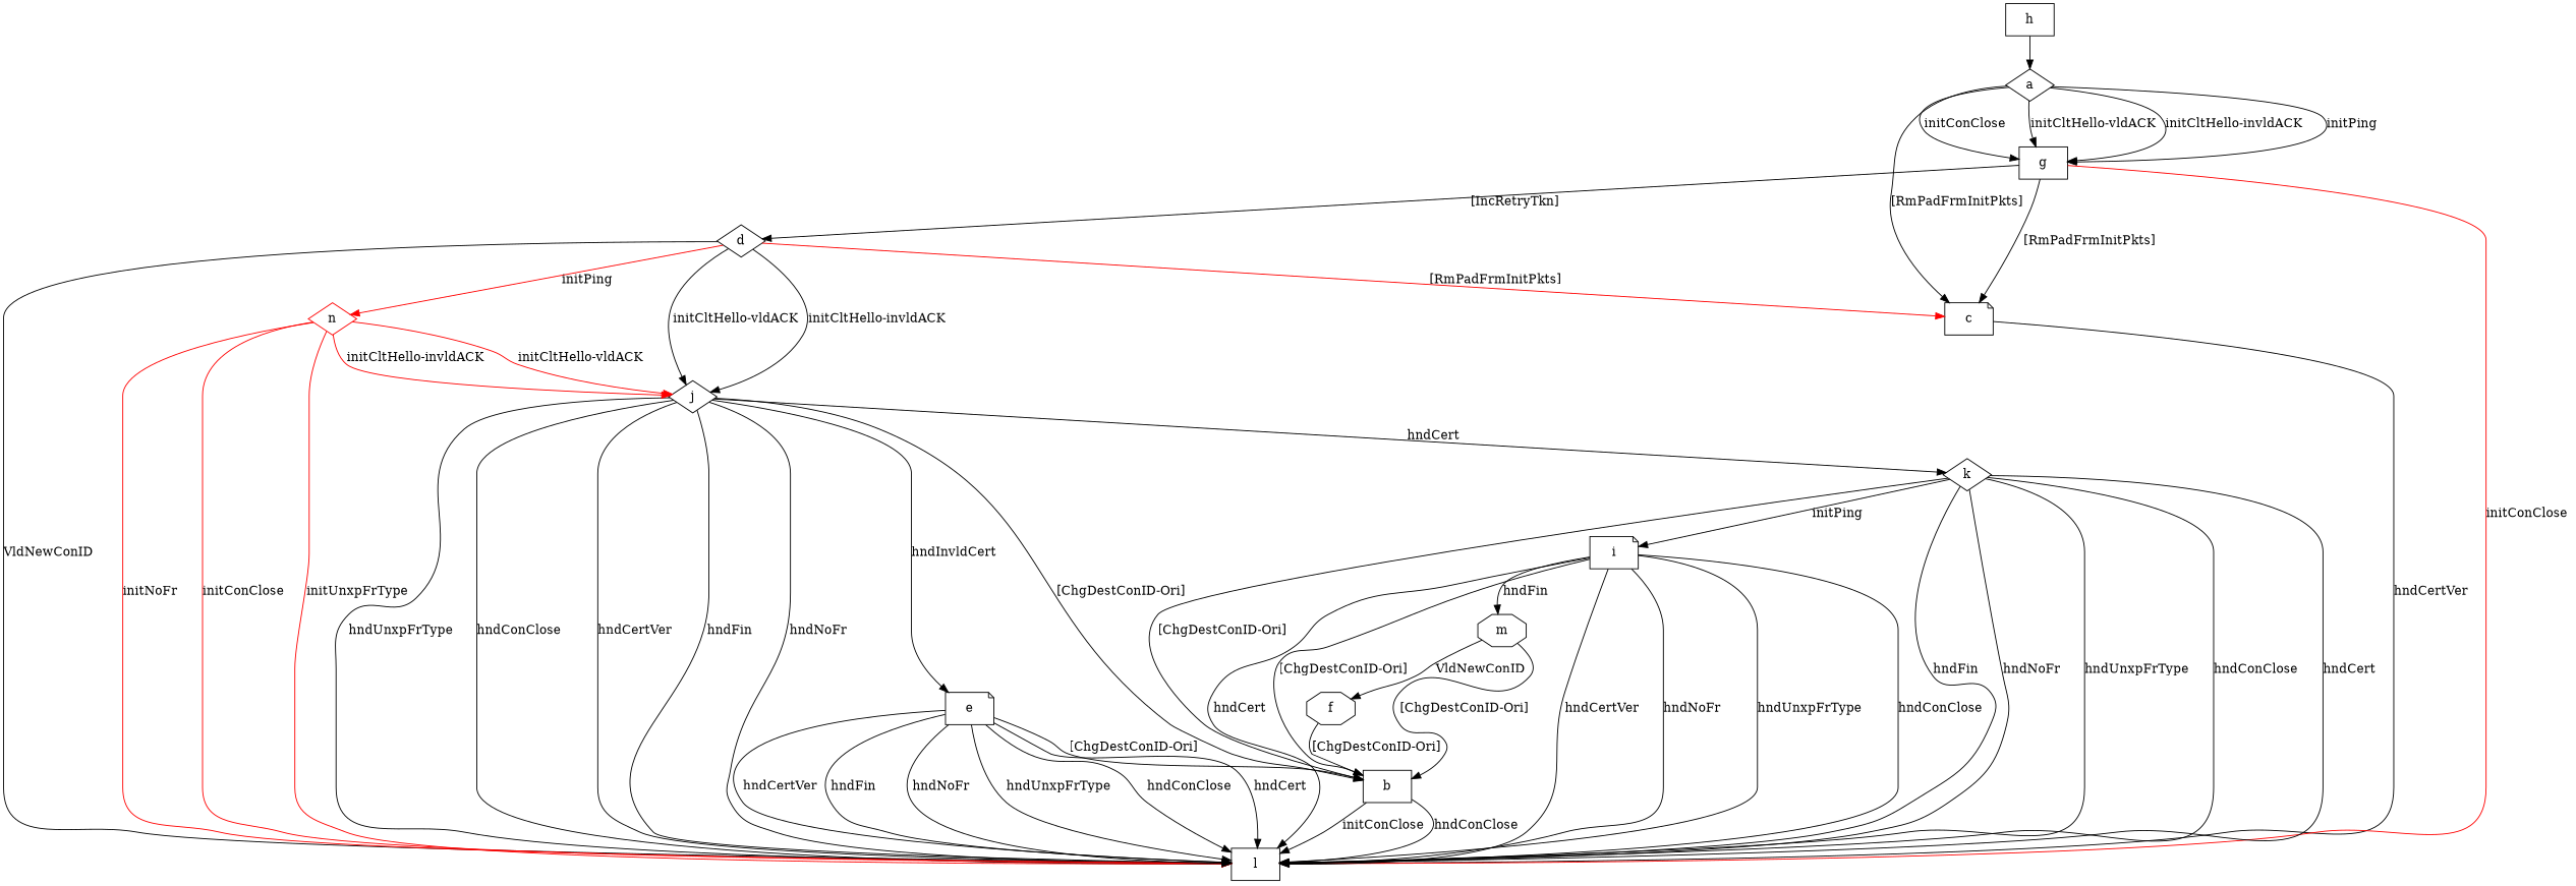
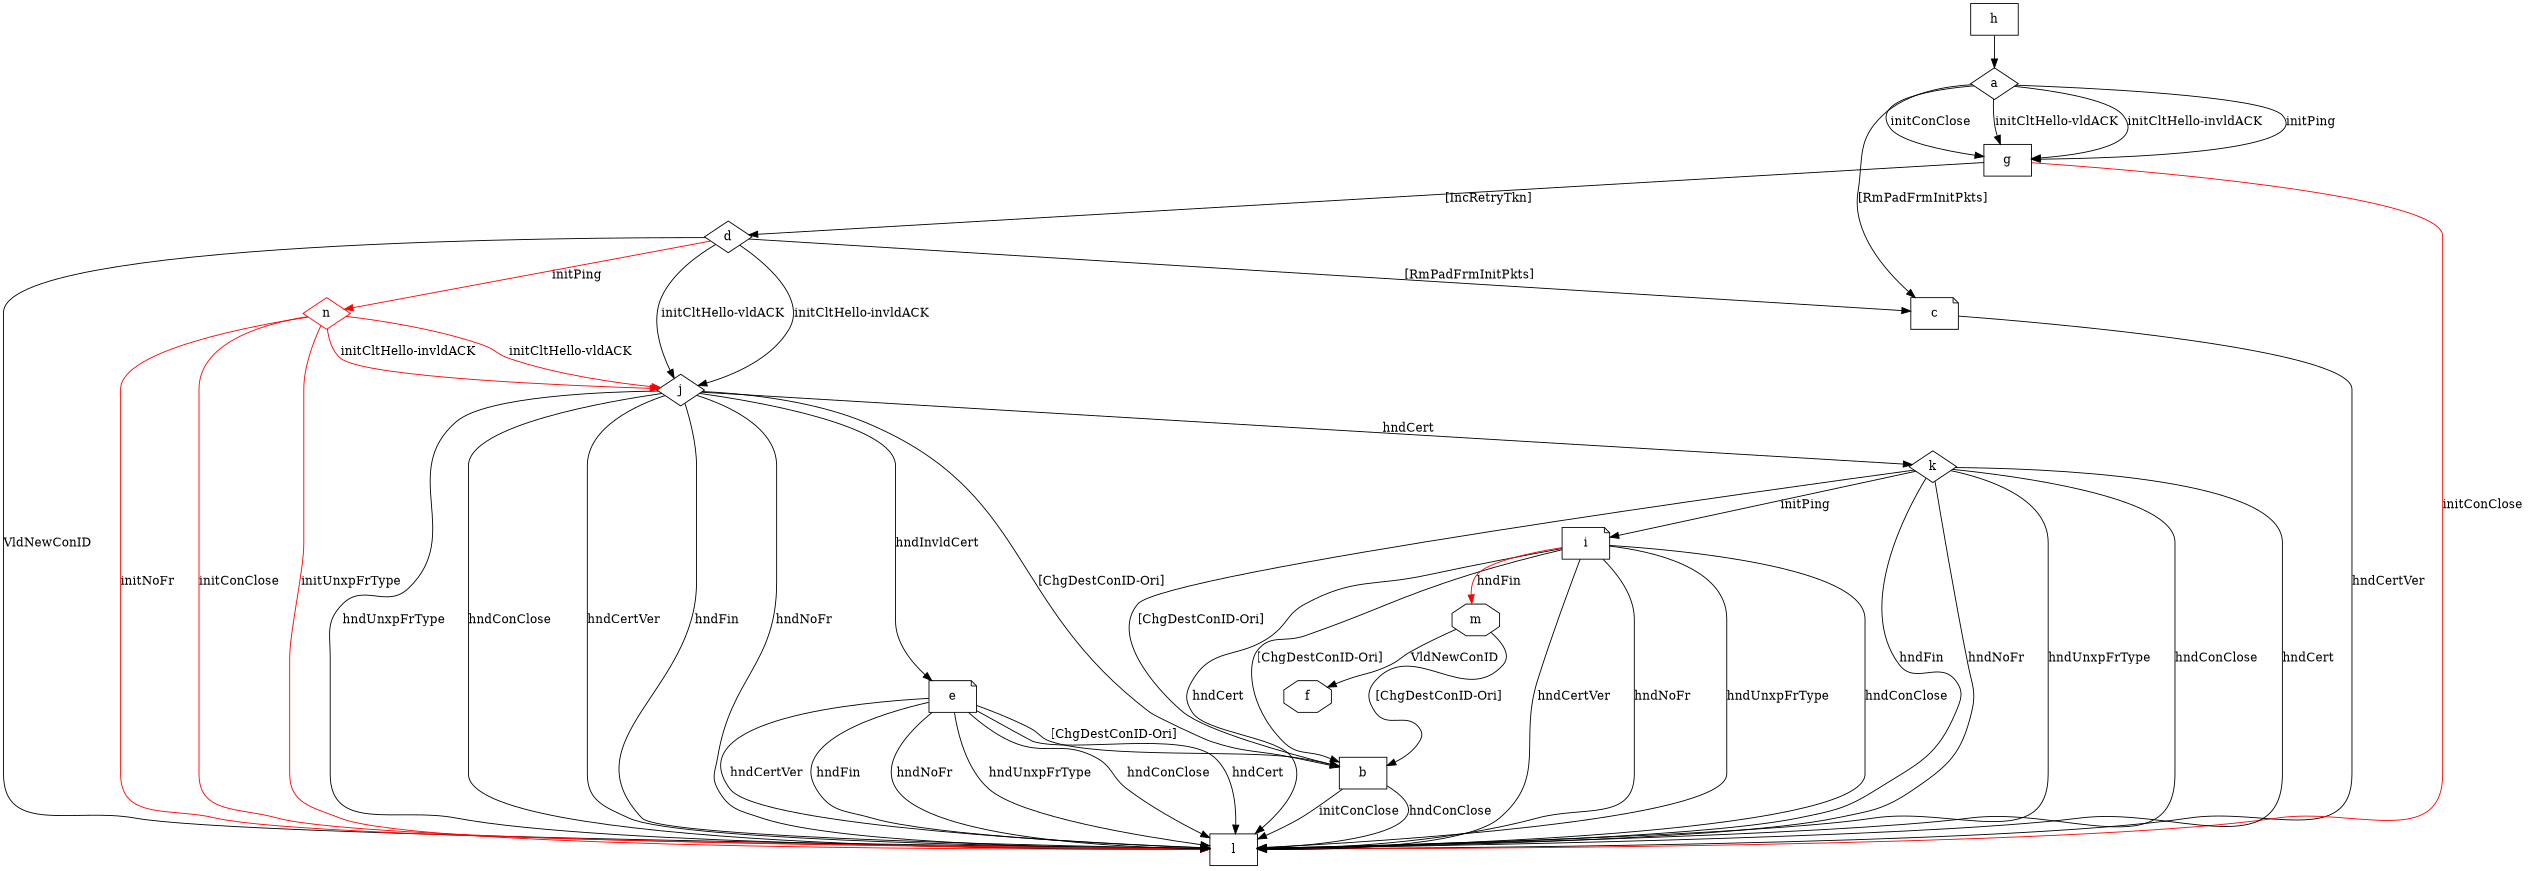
  digraph {
    node [shape=diamond]
    c [shape=note]
    a
    g [shape=box]
    l [shape=box]
    d
    j
    n [color=red]
    b [shape=box]
    e [shape=note]
    k
    i [shape=note]
    f [shape=octagon]
    h [shape=box]
    m [shape=octagon]
    c -> l [label="hndCertVer "]
    a -> c [label="[RmPadFrmInitPkts] "]
    a -> g [label="initPing "]
    a -> g [label="initConClose "]
    a -> g [label="initCltHello-vldACK "]
    a -> g [label="initCltHello-invldACK "]
-   g -> c [label="[RmPadFrmInitPkts] "]
    g -> l [color=red label="initConClose "]
    g -> d [label="[IncRetryTkn] "]
-   d -> c [label="[RmPadFrmInitPkts] " color=red]
+   d -> c [label="[RmPadFrmInitPkts] "]
    d -> l [label="VldNewConID "]
    d -> j [label="initCltHello-vldACK "]
    d -> j [label="initCltHello-invldACK "]
    d -> n [color=red label="initPing "]
    j -> l [label="hndFin "]
    j -> l [label="hndNoFr "]
    j -> l [label="hndUnxpFrType "]
    j -> l [label="hndConClose "]
    j -> l [label="hndCertVer "]
    j -> b [label="[ChgDestConID-Ori] "]
    j -> e [label="hndInvldCert "]
    j -> k [label="hndCert "]
    n -> l [color=red label="initConClose "]
    n -> l [color=red label="initNoFr "]
    n -> l [color=red label="initUnxpFrType "]
    n -> j [color=red label="initCltHello-vldACK "]
    n -> j [color=red label="initCltHello-invldACK "]
    b -> l [label="initConClose "]
    b -> l [label="hndConClose "]
    e -> l [label="hndFin "]
    e -> l [label="hndNoFr "]
    e -> l [label="hndUnxpFrType "]
    e -> l [label="hndConClose "]
    e -> l [label="hndCert "]
    e -> l [label="hndCertVer "]
    e -> b [label="[ChgDestConID-Ori] "]
    k -> l [label="hndFin "]
    k -> l [label="hndNoFr "]
    k -> l [label="hndUnxpFrType "]
    k -> l [label="hndConClose "]
    k -> l [label="hndCert "]
    k -> b [label="[ChgDestConID-Ori] "]
    k -> i [label="initPing "]
    i -> l [label="hndNoFr "]
    i -> l [label="hndUnxpFrType "]
    i -> l [label="hndConClose "]
    i -> l [label="hndCert "]
    i -> l [label="hndCertVer "]
    i -> b [label="[ChgDestConID-Ori] "]
-   i -> m [label="hndFin "]
-   f -> b [label="[ChgDestConID-Ori] "]
+   i -> m [label="hndFin " color=red]
    h -> a
    m -> b [label="[ChgDestConID-Ori] "]
    m -> f [label="VldNewConID "]
  }
